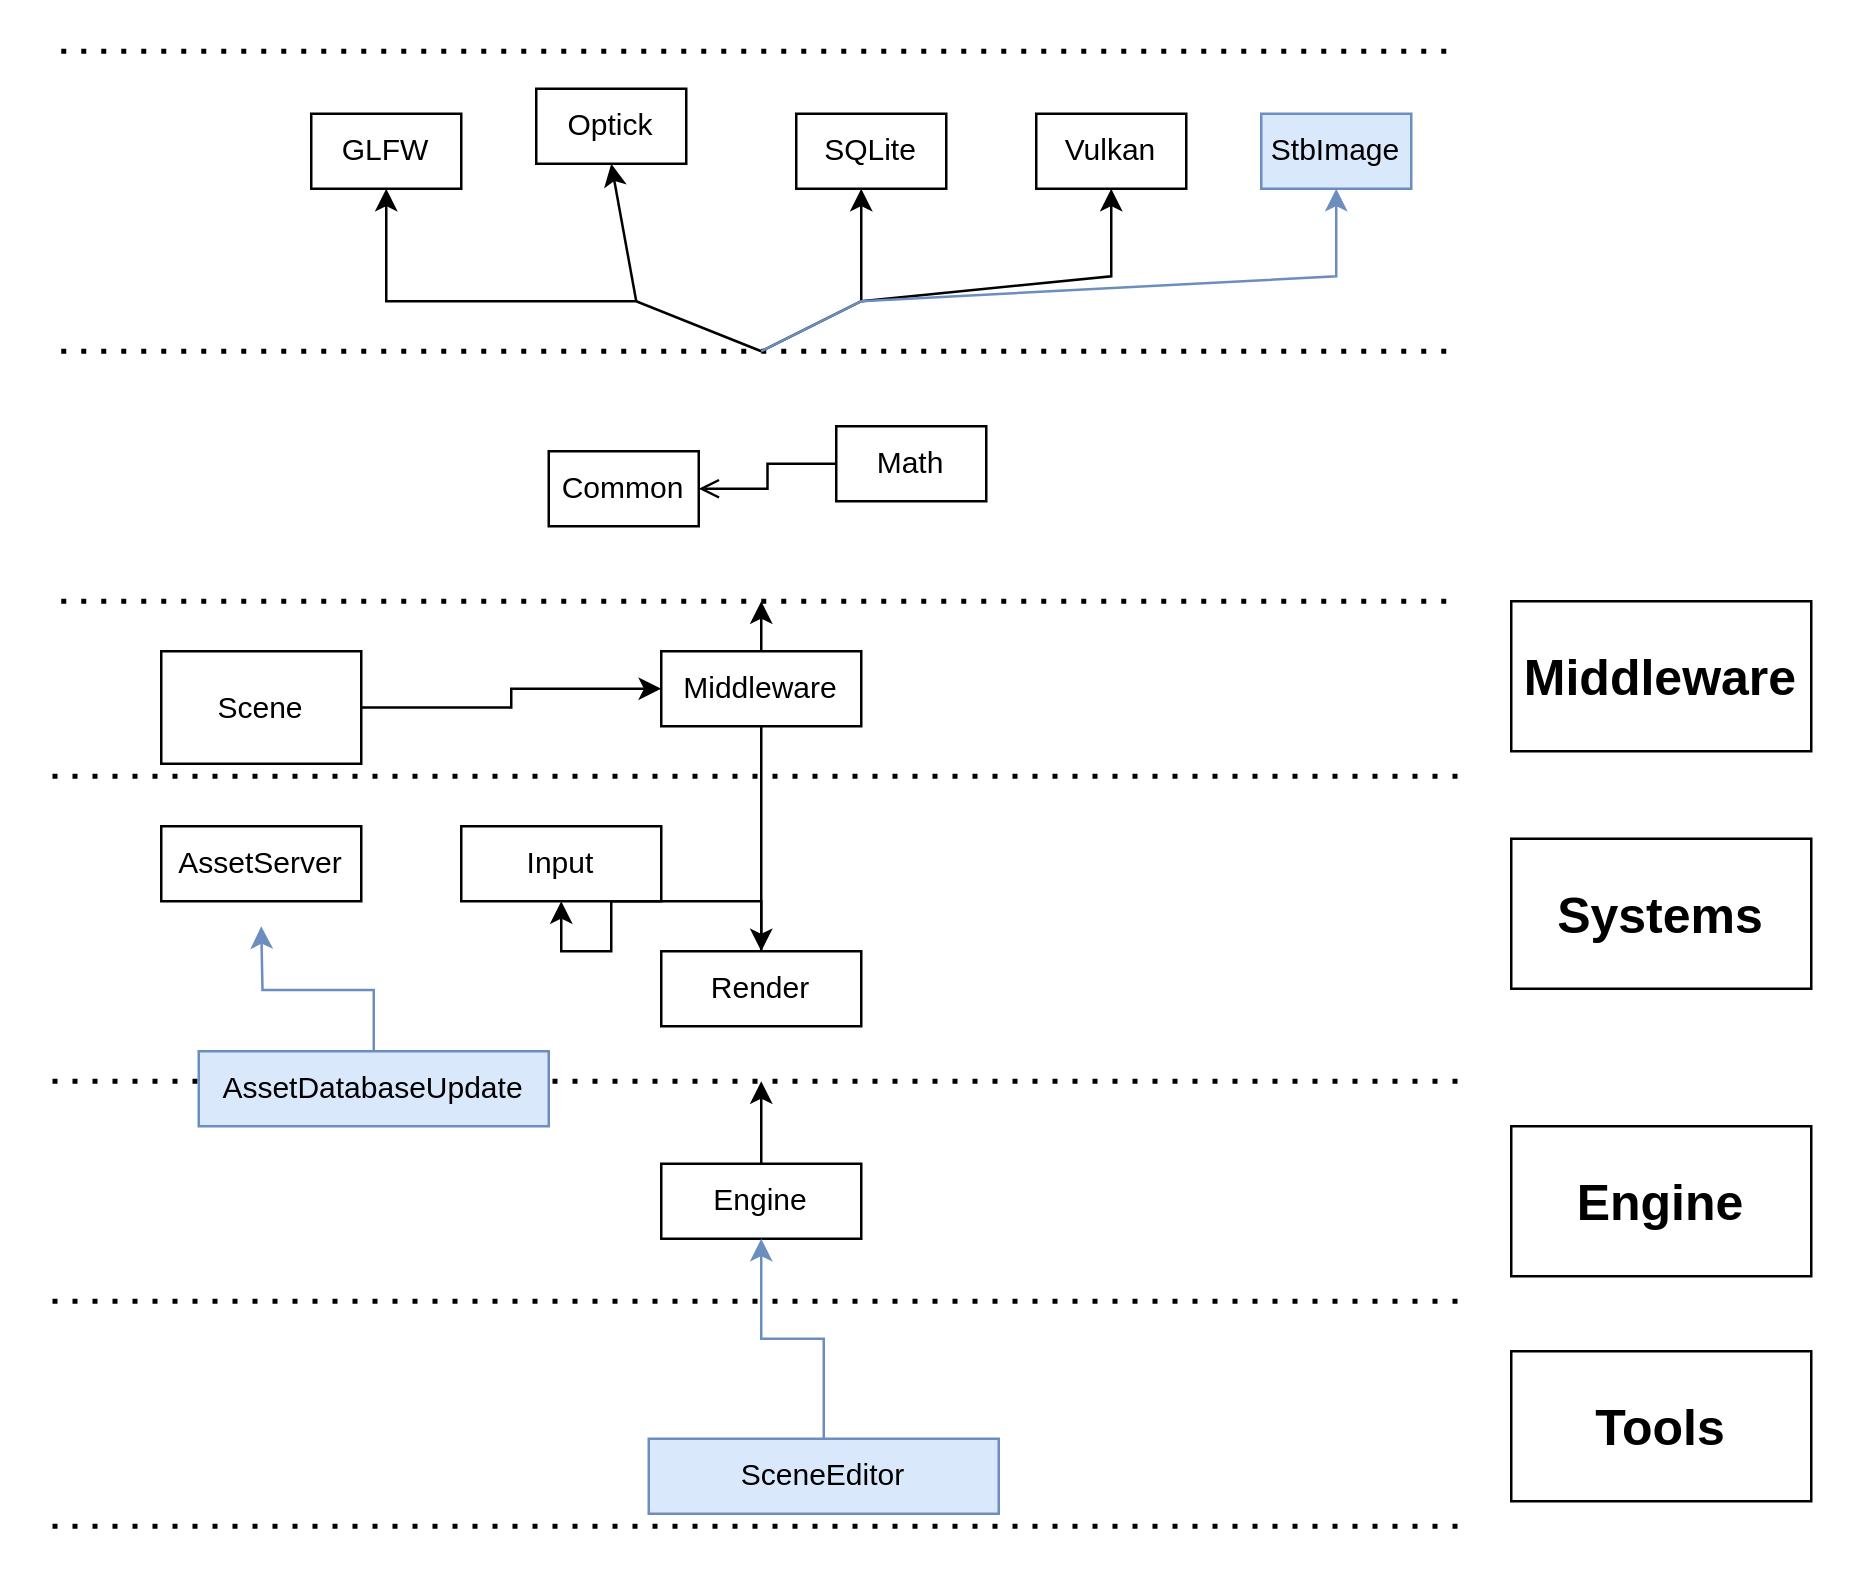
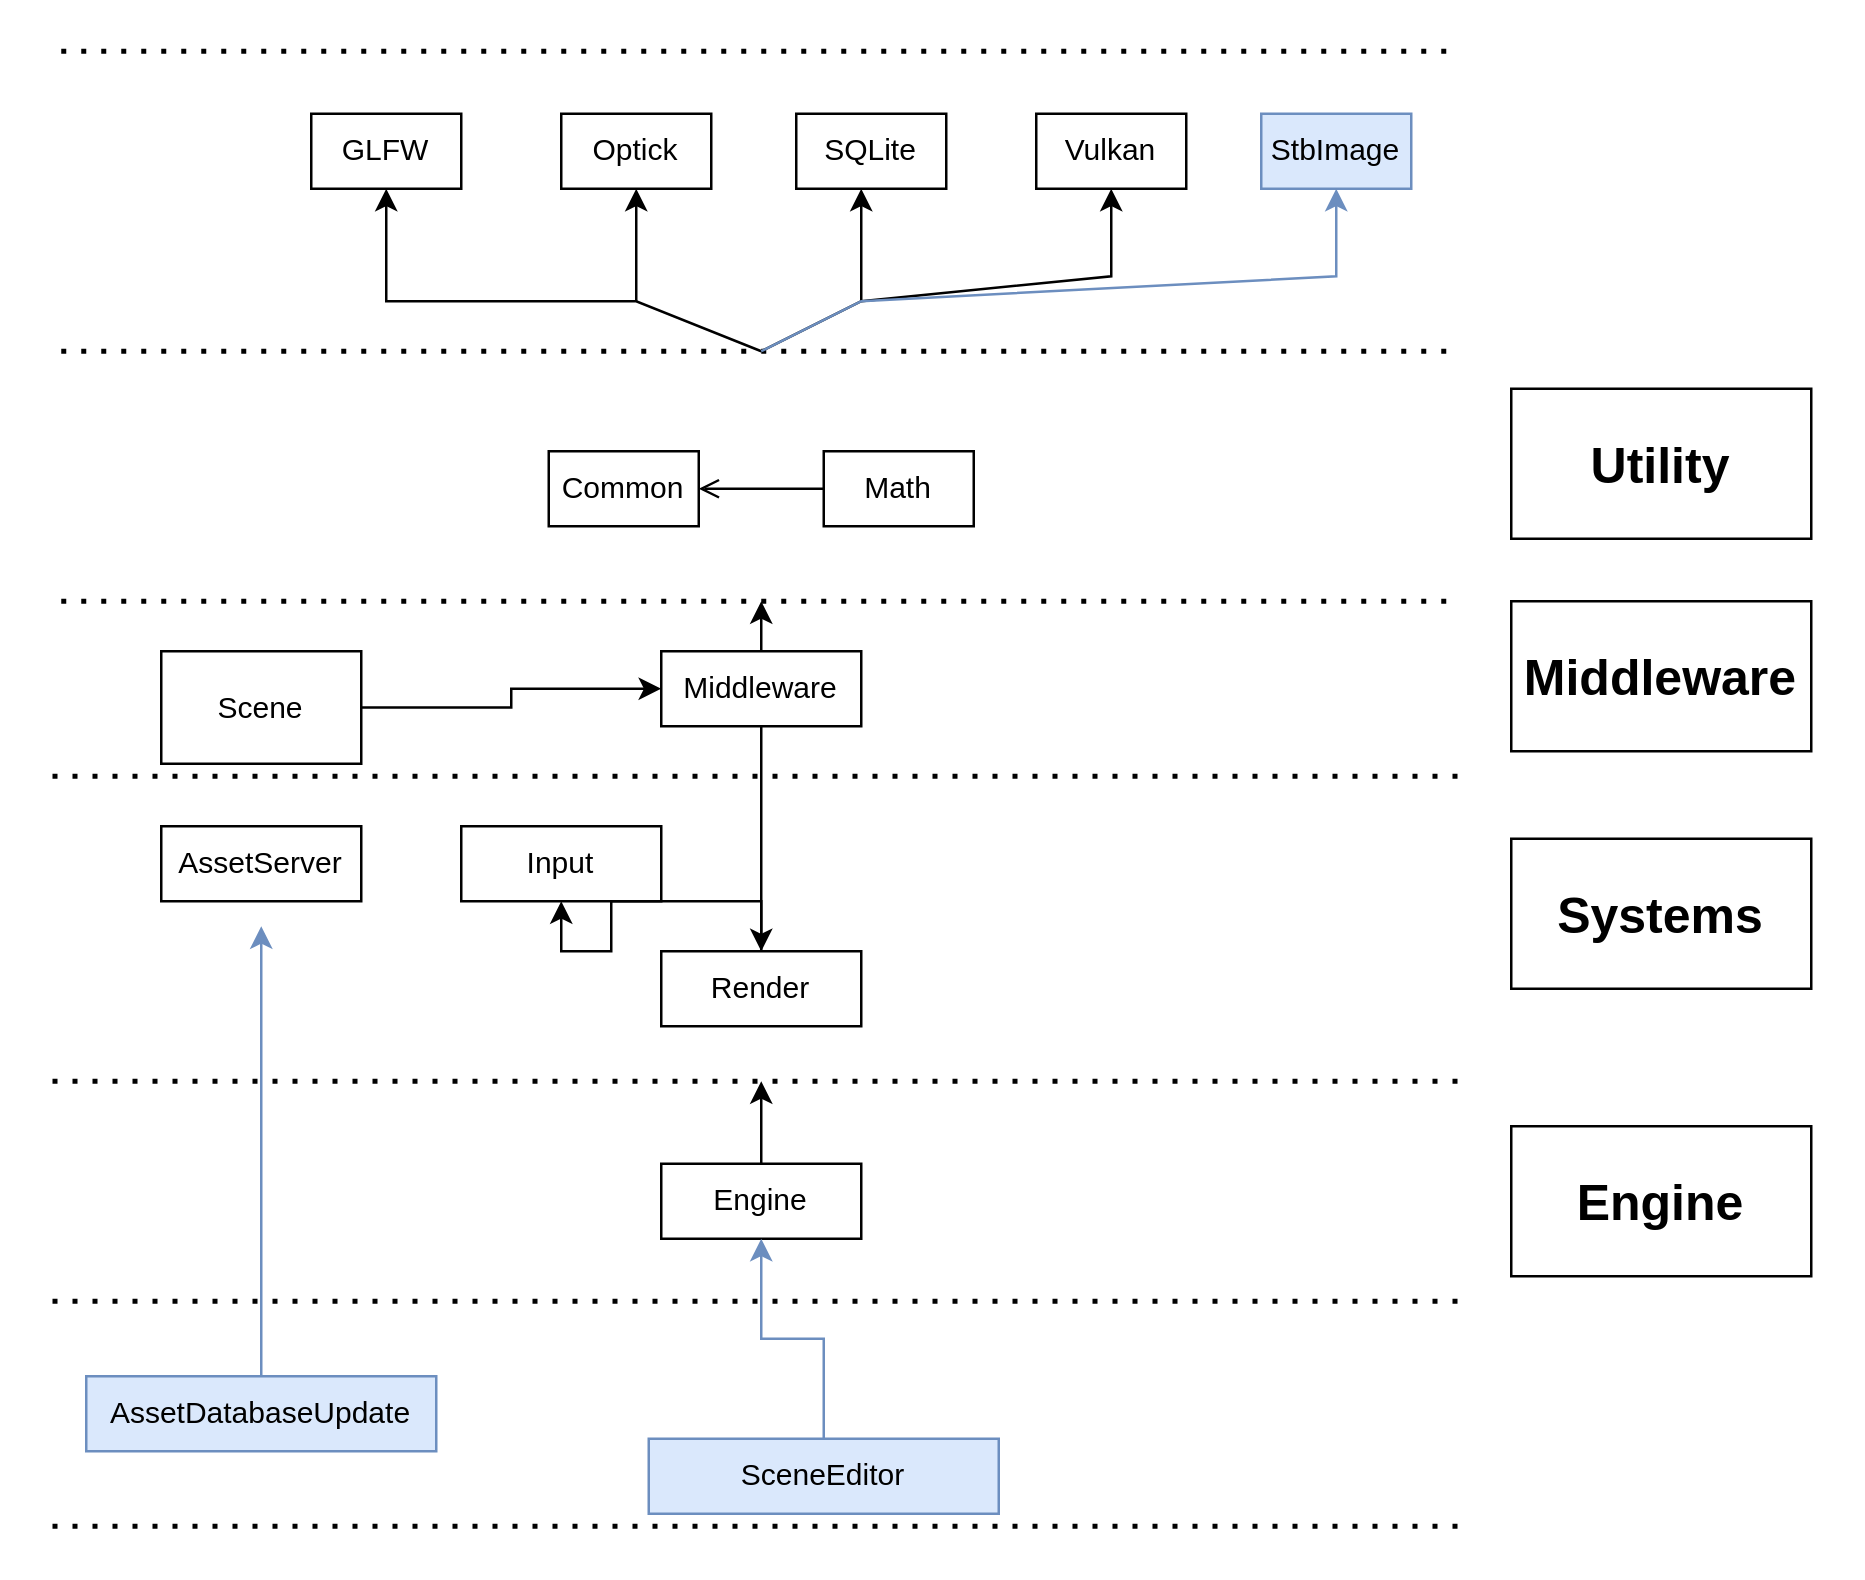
  <mxCell id="0" />
  <mxCell id="1" parent="0" />
  <mxCell id="2" value="" style="endArrow=none;dashed=1;html=1;dashPattern=1 3;strokeWidth=2;" edge="1" parent="1"><mxGeometry width="50" height="50" relative="1" as="geometry"><mxPoint x="24" y="140" as="sourcePoint" /><mxPoint x="584" y="140" as="targetPoint" /></mxGeometry></mxCell>
  <mxCell id="3" value="" style="endArrow=none;dashed=1;html=1;dashPattern=1 3;strokeWidth=2;" edge="1" parent="1"><mxGeometry width="50" height="50" relative="1" as="geometry"><mxPoint x="24" y="20" as="sourcePoint" /><mxPoint x="584" y="20" as="targetPoint" /></mxGeometry></mxCell>
  <mxCell id="4" value="GLFW" style="rounded=0;whiteSpace=wrap;html=1;" vertex="1" parent="1"><mxGeometry x="124" y="45" width="60" height="30" as="geometry" /></mxCell>
- <mxCell id="5" value="Optick" style="rounded=0;whiteSpace=wrap;html=1;" vertex="1" parent="1"><mxGeometry x="214" y="35" width="60" height="30" as="geometry" /></mxCell>
+ <mxCell id="5" value="Optick" style="rounded=0;whiteSpace=wrap;html=1;" vertex="1" parent="1"><mxGeometry x="224" y="45" width="60" height="30" as="geometry" /></mxCell>
  <mxCell id="6" value="SQLite" style="rounded=0;whiteSpace=wrap;html=1;" vertex="1" parent="1"><mxGeometry x="318" y="45" width="60" height="30" as="geometry" /></mxCell>
  <mxCell id="7" value="Vulkan" style="rounded=0;whiteSpace=wrap;html=1;" vertex="1" parent="1"><mxGeometry x="414" y="45" width="60" height="30" as="geometry" /></mxCell>
  <mxCell id="8" value="" style="endArrow=none;dashed=1;html=1;dashPattern=1 3;strokeWidth=2;" edge="1" parent="1"><mxGeometry width="50" height="50" relative="1" as="geometry"><mxPoint x="24" y="240" as="sourcePoint" /><mxPoint x="584" y="240" as="targetPoint" /></mxGeometry></mxCell>
+ <mxCell id="9" value="Utility" style="text;html=1;fillColor=none;align=center;verticalAlign=middle;whiteSpace=wrap;rounded=0;fontSize=20;fontStyle=1;labelBorderColor=none;spacingLeft=0;strokeColor=#000000;" vertex="1" parent="1"><mxGeometry x="604" y="155" width="120" height="60" as="geometry" /></mxCell>
  <mxCell id="10" value="Common" style="rounded=0;whiteSpace=wrap;html=1;" vertex="1" parent="1"><mxGeometry x="219" y="180" width="60" height="30" as="geometry" /></mxCell>
  <mxCell id="11" style="edgeStyle=orthogonalEdgeStyle;rounded=0;orthogonalLoop=1;jettySize=auto;html=1;entryX=1;entryY=0.5;entryDx=0;entryDy=0;fontSize=20;endArrow=open;" edge="1" parent="1" source="12" target="10"><mxGeometry relative="1" as="geometry" /></mxCell>
- <mxCell id="12" value="Math" style="rounded=0;whiteSpace=wrap;html=1;" vertex="1" parent="1"><mxGeometry x="334" y="170" width="60" height="30" as="geometry" /></mxCell>
+ <mxCell id="12" value="Math" style="rounded=0;whiteSpace=wrap;html=1;" vertex="1" parent="1"><mxGeometry x="329" y="180" width="60" height="30" as="geometry" /></mxCell>
  <mxCell id="13" value="" style="endArrow=classic;html=1;fontSize=20;entryX=0.5;entryY=1;entryDx=0;entryDy=0;rounded=0;" edge="1" parent="1" target="4"><mxGeometry width="50" height="50" relative="1" as="geometry"><mxPoint x="304" y="140" as="sourcePoint" /><mxPoint x="384" y="160" as="targetPoint" /><Array as="points"><mxPoint x="254" y="120" /><mxPoint x="154" y="120" /></Array></mxGeometry></mxCell>
  <mxCell id="14" value="" style="endArrow=classic;html=1;fontSize=20;entryX=0.5;entryY=1;entryDx=0;entryDy=0;" edge="1" parent="1" target="5"><mxGeometry width="50" height="50" relative="1" as="geometry"><mxPoint x="254" y="120" as="sourcePoint" /><mxPoint x="324" y="80" as="targetPoint" /></mxGeometry></mxCell>
  <mxCell id="15" value="" style="endArrow=classic;html=1;fontSize=20;entryX=0.5;entryY=1;entryDx=0;entryDy=0;rounded=0;" edge="1" parent="1" target="7"><mxGeometry width="50" height="50" relative="1" as="geometry"><mxPoint x="304" y="140" as="sourcePoint" /><mxPoint x="344" y="75" as="targetPoint" /><Array as="points"><mxPoint x="344" y="120" /><mxPoint x="444" y="110" /></Array></mxGeometry></mxCell>
  <mxCell id="16" value="" style="endArrow=classic;html=1;fontSize=20;entryX=0.5;entryY=1;entryDx=0;entryDy=0;" edge="1" parent="1"><mxGeometry width="50" height="50" relative="1" as="geometry"><mxPoint x="344" y="120" as="sourcePoint" /><mxPoint x="344" y="75" as="targetPoint" /></mxGeometry></mxCell>
  <mxCell id="17" value="" style="endArrow=none;dashed=1;html=1;dashPattern=1 3;strokeWidth=2;" edge="1" parent="1"><mxGeometry width="50" height="50" relative="1" as="geometry"><mxPoint x="20.5" y="310" as="sourcePoint" /><mxPoint x="584" y="310" as="targetPoint" /></mxGeometry></mxCell>
  <mxCell id="18" style="edgeStyle=orthogonalEdgeStyle;rounded=0;orthogonalLoop=1;jettySize=auto;html=1;entryX=0.5;entryY=0;entryDx=0;entryDy=0;fontSize=20;" edge="1" parent="1" source="20" target="31"><mxGeometry relative="1" as="geometry"><Array as="points"><mxPoint x="304" y="340" /><mxPoint x="304" y="340" /></Array></mxGeometry></mxCell>
  <mxCell id="19" style="edgeStyle=orthogonalEdgeStyle;rounded=0;orthogonalLoop=1;jettySize=auto;html=1;fontSize=20;" edge="1" parent="1" source="20"><mxGeometry relative="1" as="geometry"><mxPoint x="304" y="240" as="targetPoint" /></mxGeometry></mxCell>
  <mxCell id="20" value="Middleware" style="rounded=0;whiteSpace=wrap;html=1;" vertex="1" parent="1"><mxGeometry x="264" y="260" width="80" height="30" as="geometry" /></mxCell>
  <mxCell id="21" value="Middleware" style="text;html=1;fillColor=none;align=center;verticalAlign=middle;whiteSpace=wrap;rounded=0;fontSize=20;fontStyle=1;labelBorderColor=none;spacingLeft=0;strokeColor=#000000;" vertex="1" parent="1"><mxGeometry x="604" y="240" width="120" height="60" as="geometry" /></mxCell>
  <mxCell id="22" value="" style="endArrow=none;dashed=1;html=1;dashPattern=1 3;strokeWidth=2;" edge="1" parent="1"><mxGeometry width="50" height="50" relative="1" as="geometry"><mxPoint x="20.5" y="520" as="sourcePoint" /><mxPoint x="587.5" y="520" as="targetPoint" /></mxGeometry></mxCell>
  <mxCell id="23" style="edgeStyle=orthogonalEdgeStyle;rounded=0;orthogonalLoop=1;jettySize=auto;html=1;fontSize=20;" edge="1" parent="1" source="24"><mxGeometry relative="1" as="geometry"><mxPoint x="304" y="432" as="targetPoint" /></mxGeometry></mxCell>
  <mxCell id="24" value="Engine" style="rounded=0;whiteSpace=wrap;html=1;" vertex="1" parent="1"><mxGeometry x="264" y="465" width="80" height="30" as="geometry" /></mxCell>
  <mxCell id="25" value="Engine" style="text;html=1;fillColor=none;align=center;verticalAlign=middle;whiteSpace=wrap;rounded=0;fontSize=20;fontStyle=1;labelBorderColor=none;spacingLeft=0;strokeColor=#000000;" vertex="1" parent="1"><mxGeometry x="604" y="450" width="120" height="60" as="geometry" /></mxCell>
  <mxCell id="26" value="" style="endArrow=none;dashed=1;html=1;dashPattern=1 3;strokeWidth=2;" edge="1" parent="1"><mxGeometry width="50" height="50" relative="1" as="geometry"><mxPoint x="20.5" y="432" as="sourcePoint" /><mxPoint x="587.5" y="432" as="targetPoint" /></mxGeometry></mxCell>
  <mxCell id="27" style="edgeStyle=orthogonalEdgeStyle;rounded=0;orthogonalLoop=1;jettySize=auto;html=1;entryX=0;entryY=0.5;entryDx=0;entryDy=0;fontSize=20;" edge="1" parent="1" source="28" target="20"><mxGeometry relative="1" as="geometry" /></mxCell>
  <mxCell id="28" value="Scene" style="rounded=0;whiteSpace=wrap;html=1;" vertex="1" parent="1"><mxGeometry x="64" y="260" width="80" height="45" as="geometry" /></mxCell>
  <mxCell id="29" value="Systems" style="text;html=1;fillColor=none;align=center;verticalAlign=middle;whiteSpace=wrap;rounded=0;fontSize=20;fontStyle=1;labelBorderColor=none;spacingLeft=0;strokeColor=#000000;" vertex="1" parent="1"><mxGeometry x="604" y="335" width="120" height="60" as="geometry" /></mxCell>
  <mxCell id="30" style="edgeStyle=orthogonalEdgeStyle;rounded=0;orthogonalLoop=1;jettySize=auto;html=1;fontSize=20;" edge="1" parent="1" source="31" target="32"><mxGeometry relative="1" as="geometry" /></mxCell>
  <mxCell id="31" value="Render" style="rounded=0;whiteSpace=wrap;html=1;" vertex="1" parent="1"><mxGeometry x="264" y="380" width="80" height="30" as="geometry" /></mxCell>
  <mxCell id="32" value="Input" style="rounded=0;whiteSpace=wrap;html=1;" vertex="1" parent="1"><mxGeometry x="184" y="330" width="80" height="30" as="geometry" /></mxCell>
  <mxCell id="33" value="AssetServer" style="rounded=0;whiteSpace=wrap;html=1;" vertex="1" parent="1"><mxGeometry x="64" y="330" width="80" height="30" as="geometry" /></mxCell>
  <mxCell id="34" value="StbImage" style="rounded=0;whiteSpace=wrap;html=1;fillColor=#dae8fc;strokeColor=#6c8ebf;" vertex="1" parent="1"><mxGeometry x="504" y="45" width="60" height="30" as="geometry" /></mxCell>
  <mxCell id="35" value="" style="endArrow=classic;html=1;fontSize=20;entryX=0.5;entryY=1;entryDx=0;entryDy=0;rounded=0;fillColor=#dae8fc;strokeColor=#6c8ebf;" edge="1" parent="1" target="34"><mxGeometry width="50" height="50" relative="1" as="geometry"><mxPoint x="304" y="140" as="sourcePoint" /><mxPoint x="454" y="85" as="targetPoint" /><Array as="points"><mxPoint x="344" y="120" /><mxPoint x="534" y="110" /></Array></mxGeometry></mxCell>
- <mxCell id="36" value="Tools" style="text;html=1;fillColor=none;align=center;verticalAlign=middle;whiteSpace=wrap;rounded=0;fontSize=20;fontStyle=1;labelBorderColor=none;spacingLeft=0;strokeColor=#000000;" vertex="1" parent="1"><mxGeometry x="604" y="540" width="120" height="60" as="geometry" /></mxCell>
  <mxCell id="37" style="edgeStyle=orthogonalEdgeStyle;rounded=0;orthogonalLoop=1;jettySize=auto;html=1;fontSize=20;fillColor=#dae8fc;strokeColor=#6c8ebf;" edge="1" parent="1" source="38"><mxGeometry relative="1" as="geometry"><mxPoint x="104" y="370" as="targetPoint" /></mxGeometry></mxCell>
- <mxCell id="38" value="AssetDatabaseUpdate" style="rounded=0;whiteSpace=wrap;html=1;fillColor=#dae8fc;strokeColor=#6c8ebf;" vertex="1" parent="1"><mxGeometry x="79" y="420" width="140" height="30" as="geometry" /></mxCell>
+ <mxCell id="38" value="AssetDatabaseUpdate" style="rounded=0;whiteSpace=wrap;html=1;fillColor=#dae8fc;strokeColor=#6c8ebf;" vertex="1" parent="1"><mxGeometry x="34" y="550" width="140" height="30" as="geometry" /></mxCell>
  <mxCell id="39" style="edgeStyle=orthogonalEdgeStyle;rounded=0;orthogonalLoop=1;jettySize=auto;html=1;entryX=0.5;entryY=1;entryDx=0;entryDy=0;fontSize=20;fillColor=#dae8fc;strokeColor=#6c8ebf;" edge="1" parent="1" source="40" target="24"><mxGeometry relative="1" as="geometry" /></mxCell>
  <mxCell id="40" value="SceneEditor" style="rounded=0;whiteSpace=wrap;html=1;fillColor=#dae8fc;strokeColor=#6c8ebf;" vertex="1" parent="1"><mxGeometry x="259" y="575" width="140" height="30" as="geometry" /></mxCell>
  <mxCell id="41" value="" style="endArrow=none;dashed=1;html=1;dashPattern=1 3;strokeWidth=2;" edge="1" parent="1"><mxGeometry width="50" height="50" relative="1" as="geometry"><mxPoint x="20.5" y="610" as="sourcePoint" /><mxPoint x="587.5" y="610" as="targetPoint" /></mxGeometry></mxCell>
